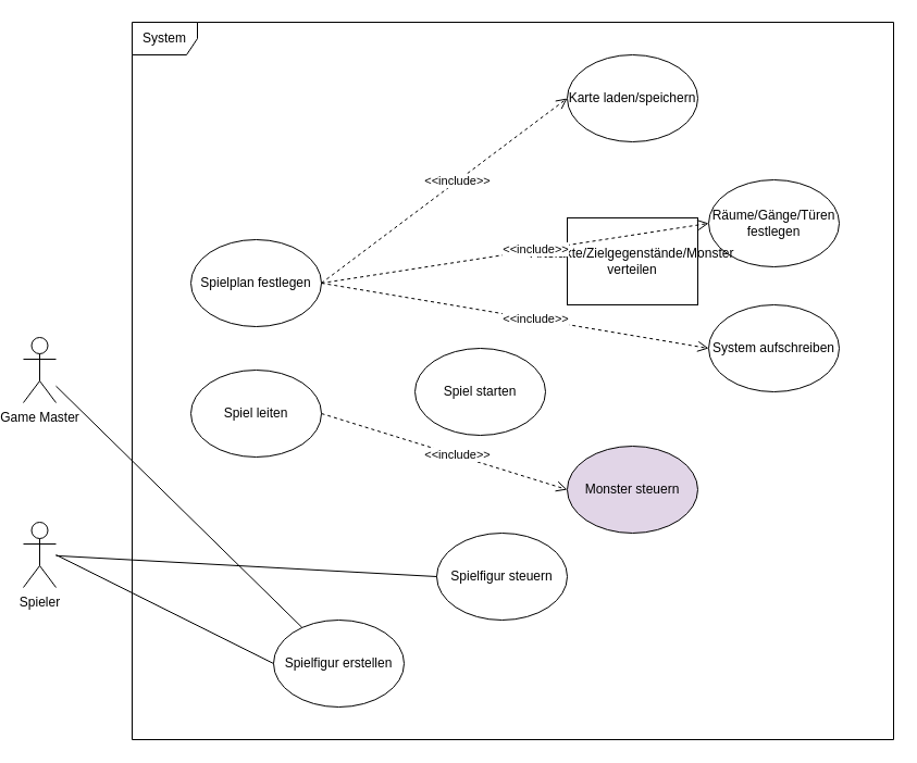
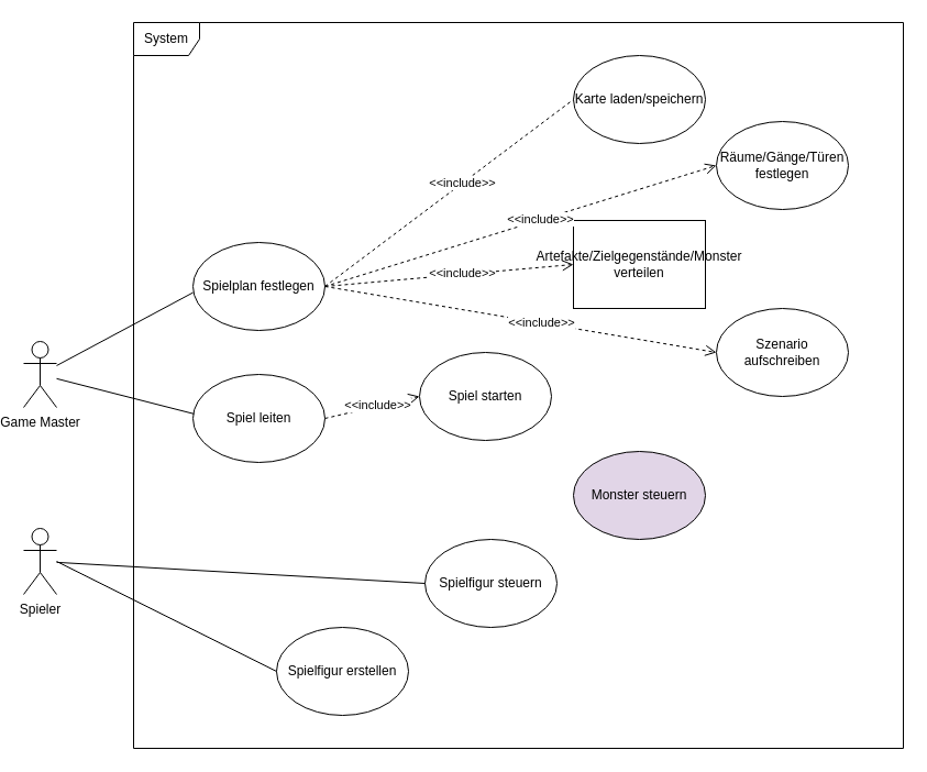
  <mxCell id="0" />
  <mxCell id="1" parent="0" />
  <mxCell id="2" value="System" style="shape=umlFrame;whiteSpace=wrap;html=1;" vertex="1" parent="1"><mxGeometry x="120" y="20" width="700" height="660" as="geometry" /></mxCell>
  <mxCell id="3" value="Game Master" style="shape=umlActor;verticalLabelPosition=bottom;verticalAlign=top;html=1;outlineConnect=0;" vertex="1" parent="1"><mxGeometry x="20" y="310" width="30" height="60" as="geometry" /></mxCell>
  <mxCell id="4" value="Spieler" style="shape=umlActor;verticalLabelPosition=bottom;verticalAlign=top;html=1;outlineConnect=0;" vertex="1" parent="1"><mxGeometry x="20" y="480" width="30" height="60" as="geometry" /></mxCell>
  <mxCell id="5" value="Spielplan festlegen" style="ellipse;whiteSpace=wrap;html=1;" vertex="1" parent="1"><mxGeometry x="174" y="220" width="120" height="80" as="geometry" /></mxCell>
  <mxCell id="6" value="Spiel leiten" style="ellipse;whiteSpace=wrap;html=1;" vertex="1" parent="1"><mxGeometry x="174" y="340" width="120" height="80" as="geometry" /></mxCell>
- <mxCell id="7" value="Spielfigur steuern" style="ellipse;whiteSpace=wrap;html=1;" vertex="1" parent="1"><mxGeometry x="400" y="490" width="120" height="80" as="geometry" /></mxCell>
- <mxCell id="8" value="Räume/Gänge/Türen festlegen" style="ellipse;whiteSpace=wrap;html=1;" vertex="1" parent="1"><mxGeometry x="650" y="165" width="120" height="80" as="geometry" /></mxCell>
+ <mxCell id="7" value="Spielfigur steuern" style="ellipse;whiteSpace=wrap;html=1;" vertex="1" parent="1"><mxGeometry x="385" y="490" width="120" height="80" as="geometry" /></mxCell>
+ <mxCell id="8" value="Räume/Gänge/Türen festlegen" style="ellipse;whiteSpace=wrap;html=1;" vertex="1" parent="1"><mxGeometry x="650" y="110" width="120" height="80" as="geometry" /></mxCell>
  <mxCell id="9" value="Artefakte/Zielgegenstände/Monster verteilen" style="whiteSpace=wrap;html=1;rounded=0;" vertex="1" parent="1"><mxGeometry x="520" y="200" width="120" height="80" as="geometry" /></mxCell>
- <mxCell id="10" value="System aufschreiben" style="ellipse;whiteSpace=wrap;html=1;" vertex="1" parent="1"><mxGeometry x="650" y="280" width="120" height="80" as="geometry" /></mxCell>
+ <mxCell id="10" value="Szenario aufschreiben" style="ellipse;whiteSpace=wrap;html=1;" vertex="1" parent="1"><mxGeometry x="650" y="280" width="120" height="80" as="geometry" /></mxCell>
  <mxCell id="11" value="" style="html=1;verticalAlign=bottom;endArrow=open;dashed=1;endSize=8;rounded=0;exitX=1;exitY=0.5;exitDx=0;exitDy=0;entryX=0;entryY=0.5;entryDx=0;entryDy=0;" edge="1" parent="1" source="5" target="8"><mxGeometry x="0.072" y="1" relative="1" as="geometry"><mxPoint x="560" y="400" as="sourcePoint" /><mxPoint x="480" y="400" as="targetPoint" /><mxPoint as="offset" /></mxGeometry></mxCell>
  <mxCell id="12" value="&amp;lt;&amp;lt;include&amp;gt;&amp;gt;" style="edgeLabel;html=1;align=center;verticalAlign=middle;resizable=0;points=[];" vertex="1" connectable="0" parent="11"><mxGeometry x="0.103" y="1" relative="1" as="geometry"><mxPoint as="offset" /></mxGeometry></mxCell>
+ <mxCell id="13" value="" style="html=1;verticalAlign=bottom;endArrow=open;dashed=1;endSize=8;rounded=0;exitX=1;exitY=0.5;exitDx=0;exitDy=0;entryX=0;entryY=0.5;entryDx=0;entryDy=0;" edge="1" parent="1" source="5" target="9"><mxGeometry x="0.072" y="1" relative="1" as="geometry"><mxPoint x="304" y="270" as="sourcePoint" /><mxPoint x="540" y="160" as="targetPoint" /><mxPoint as="offset" /></mxGeometry></mxCell>
+ <mxCell id="14" value="&amp;lt;&amp;lt;include&amp;gt;&amp;gt;" style="edgeLabel;html=1;align=center;verticalAlign=middle;resizable=0;points=[];" vertex="1" connectable="0" parent="13"><mxGeometry x="0.103" y="1" relative="1" as="geometry"><mxPoint as="offset" /></mxGeometry></mxCell>
  <mxCell id="15" value="" style="html=1;verticalAlign=bottom;endArrow=open;dashed=1;endSize=8;rounded=0;exitX=1;exitY=0.5;exitDx=0;exitDy=0;entryX=0;entryY=0.5;entryDx=0;entryDy=0;" edge="1" parent="1" source="5" target="10"><mxGeometry x="0.072" y="1" relative="1" as="geometry"><mxPoint x="314" y="280" as="sourcePoint" /><mxPoint x="550" y="170" as="targetPoint" /><mxPoint as="offset" /></mxGeometry></mxCell>
  <mxCell id="16" value="&amp;lt;&amp;lt;include&amp;gt;&amp;gt;" style="edgeLabel;html=1;align=center;verticalAlign=middle;resizable=0;points=[];" vertex="1" connectable="0" parent="15"><mxGeometry x="0.103" y="1" relative="1" as="geometry"><mxPoint as="offset" /></mxGeometry></mxCell>
  <mxCell id="17" value="Karte laden/speichern" style="ellipse;whiteSpace=wrap;html=1;" vertex="1" parent="1"><mxGeometry x="520" y="50" width="120" height="80" as="geometry" /></mxCell>
- <mxCell id="18" value="" style="html=1;verticalAlign=bottom;endArrow=open;dashed=1;endSize=8;rounded=0;exitX=1;exitY=0.5;exitDx=0;exitDy=0;entryX=0;entryY=0.5;entryDx=0;entryDy=0;" edge="1" parent="1" source="5" target="17"><mxGeometry x="0.072" y="1" relative="1" as="geometry"><mxPoint x="304" y="270" as="sourcePoint" /><mxPoint x="540" y="160" as="targetPoint" /><mxPoint as="offset" /></mxGeometry></mxCell>
+ <mxCell id="18" value="" style="html=1;verticalAlign=bottom;endArrow=none;dashed=1;endSize=8;rounded=0;exitX=1;exitY=0.5;exitDx=0;exitDy=0;entryX=0;entryY=0.5;entryDx=0;entryDy=0;" edge="1" parent="1" source="5" target="17"><mxGeometry x="0.072" y="1" relative="1" as="geometry"><mxPoint x="304" y="270" as="sourcePoint" /><mxPoint x="540" y="160" as="targetPoint" /><mxPoint as="offset" /></mxGeometry></mxCell>
  <mxCell id="19" value="&amp;lt;&amp;lt;include&amp;gt;&amp;gt;" style="edgeLabel;html=1;align=center;verticalAlign=middle;resizable=0;points=[];" vertex="1" connectable="0" parent="18"><mxGeometry x="0.103" y="1" relative="1" as="geometry"><mxPoint as="offset" /></mxGeometry></mxCell>
  <mxCell id="20" value="Spiel starten" style="ellipse;whiteSpace=wrap;html=1;" vertex="1" parent="1"><mxGeometry x="380" y="320" width="120" height="80" as="geometry" /></mxCell>
  <mxCell id="21" value="Monster steuern" style="ellipse;whiteSpace=wrap;html=1;fillColor=#e1d5e7;" vertex="1" parent="1"><mxGeometry x="520" y="410" width="120" height="80" as="geometry" /></mxCell>
- <mxCell id="24" value="" style="html=1;verticalAlign=bottom;endArrow=open;dashed=1;endSize=8;rounded=0;exitX=1;exitY=0.5;exitDx=0;exitDy=0;entryX=0;entryY=0.5;entryDx=0;entryDy=0;" edge="1" parent="1" source="6" target="21"><mxGeometry x="0.072" y="1" relative="1" as="geometry"><mxPoint x="324" y="290" as="sourcePoint" /><mxPoint x="560" y="180" as="targetPoint" /><mxPoint as="offset" /></mxGeometry></mxCell>
- <mxCell id="25" value="&amp;lt;&amp;lt;include&amp;gt;&amp;gt;" style="edgeLabel;html=1;align=center;verticalAlign=middle;resizable=0;points=[];" vertex="1" connectable="0" parent="24"><mxGeometry x="0.103" y="1" relative="1" as="geometry"><mxPoint as="offset" /></mxGeometry></mxCell>
+ <mxCell id="22" value="" style="html=1;verticalAlign=bottom;endArrow=open;dashed=1;endSize=8;rounded=0;exitX=1;exitY=0.5;exitDx=0;exitDy=0;entryX=0;entryY=0.5;entryDx=0;entryDy=0;" edge="1" parent="1" source="6" target="20"><mxGeometry x="0.072" y="1" relative="1" as="geometry"><mxPoint x="314" y="280" as="sourcePoint" /><mxPoint x="550" y="170" as="targetPoint" /><mxPoint as="offset" /></mxGeometry></mxCell>
+ <mxCell id="23" value="&amp;lt;&amp;lt;include&amp;gt;&amp;gt;" style="edgeLabel;html=1;align=center;verticalAlign=middle;resizable=0;points=[];" vertex="1" connectable="0" parent="22"><mxGeometry x="0.103" y="1" relative="1" as="geometry"><mxPoint as="offset" /></mxGeometry></mxCell>
  <mxCell id="26" value="" style="endArrow=none;html=1;rounded=0;entryX=0;entryY=0.5;entryDx=0;entryDy=0;" edge="1" parent="1" source="4" target="7"><mxGeometry width="50" height="50" relative="1" as="geometry"><mxPoint x="140" y="610" as="sourcePoint" /><mxPoint x="190" y="560" as="targetPoint" /></mxGeometry></mxCell>
- <mxCell id="27" value="" style="endArrow=none;html=1;rounded=0;" edge="1" parent="1" source="3" target="29"><mxGeometry width="50" height="50" relative="1" as="geometry"><mxPoint x="100" y="470" as="sourcePoint" /><mxPoint x="150" y="420" as="targetPoint" /></mxGeometry></mxCell>
+ <mxCell id="27" value="" style="endArrow=none;html=1;rounded=0;entryX=0.007;entryY=0.448;entryDx=0;entryDy=0;entryPerimeter=0;" edge="1" parent="1" source="3" target="6"><mxGeometry width="50" height="50" relative="1" as="geometry"><mxPoint x="100" y="470" as="sourcePoint" /><mxPoint x="150" y="420" as="targetPoint" /></mxGeometry></mxCell>
+ <mxCell id="28" value="" style="endArrow=none;html=1;rounded=0;entryX=0.001;entryY=0.569;entryDx=0;entryDy=0;entryPerimeter=0;" edge="1" parent="1" source="3" target="5"><mxGeometry width="50" height="50" relative="1" as="geometry"><mxPoint x="70" y="300" as="sourcePoint" /><mxPoint x="120" y="250" as="targetPoint" /></mxGeometry></mxCell>
  <mxCell id="29" value="Spielfigur erstellen" style="ellipse;whiteSpace=wrap;html=1;" vertex="1" parent="1"><mxGeometry x="250" y="570" width="120" height="80" as="geometry" /></mxCell>
  <mxCell id="30" value="" style="endArrow=none;html=1;rounded=0;entryX=0;entryY=0.5;entryDx=0;entryDy=0;" edge="1" parent="1" target="29"><mxGeometry width="50" height="50" relative="1" as="geometry"><mxPoint x="50" y="510" as="sourcePoint" /><mxPoint x="410" y="540" as="targetPoint" /></mxGeometry></mxCell>
